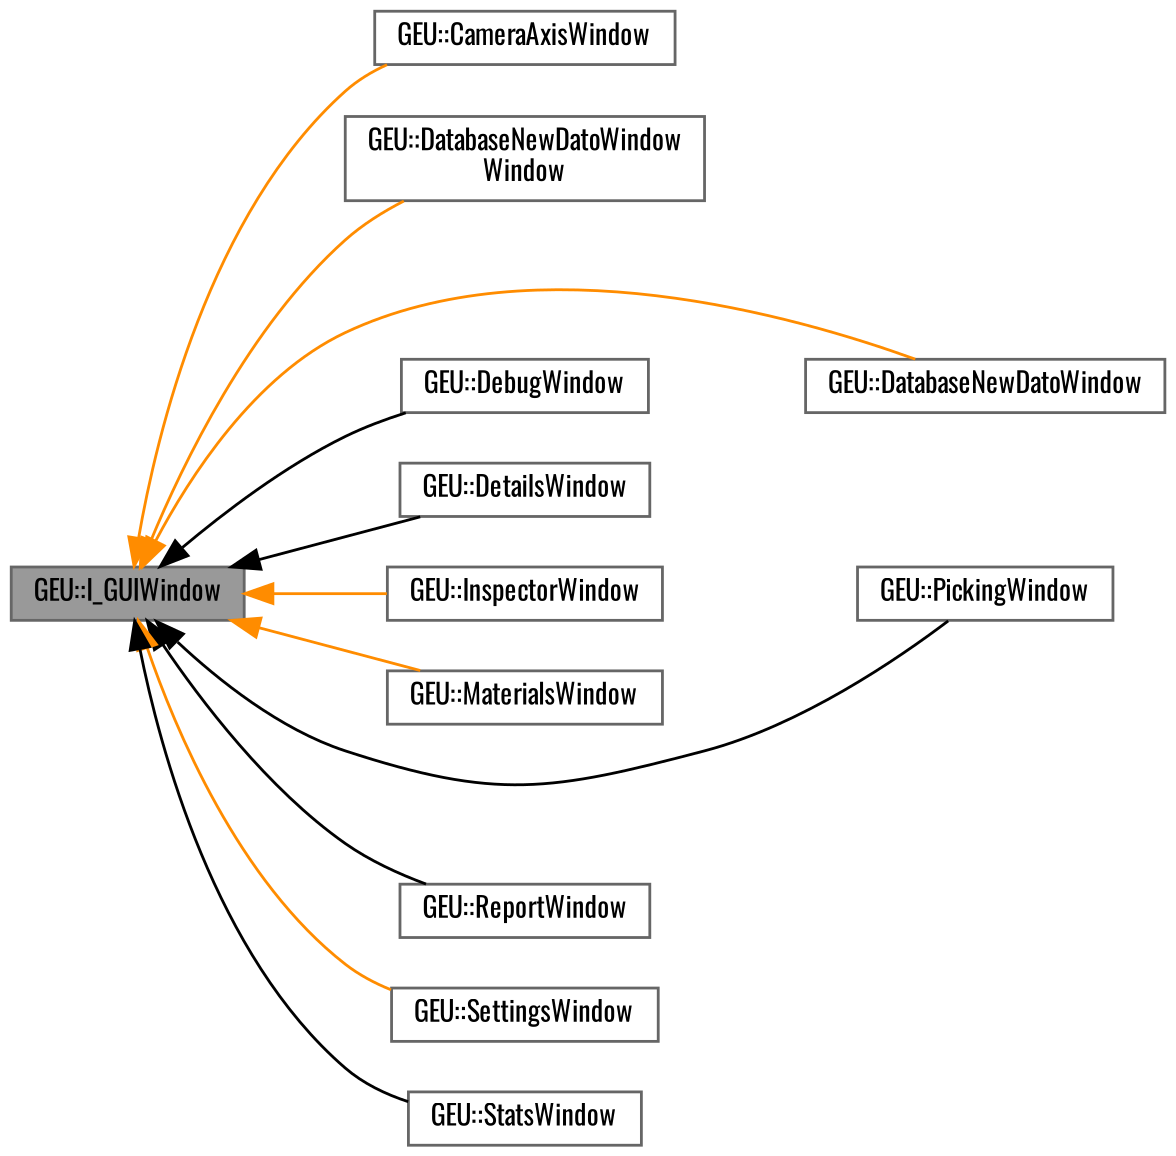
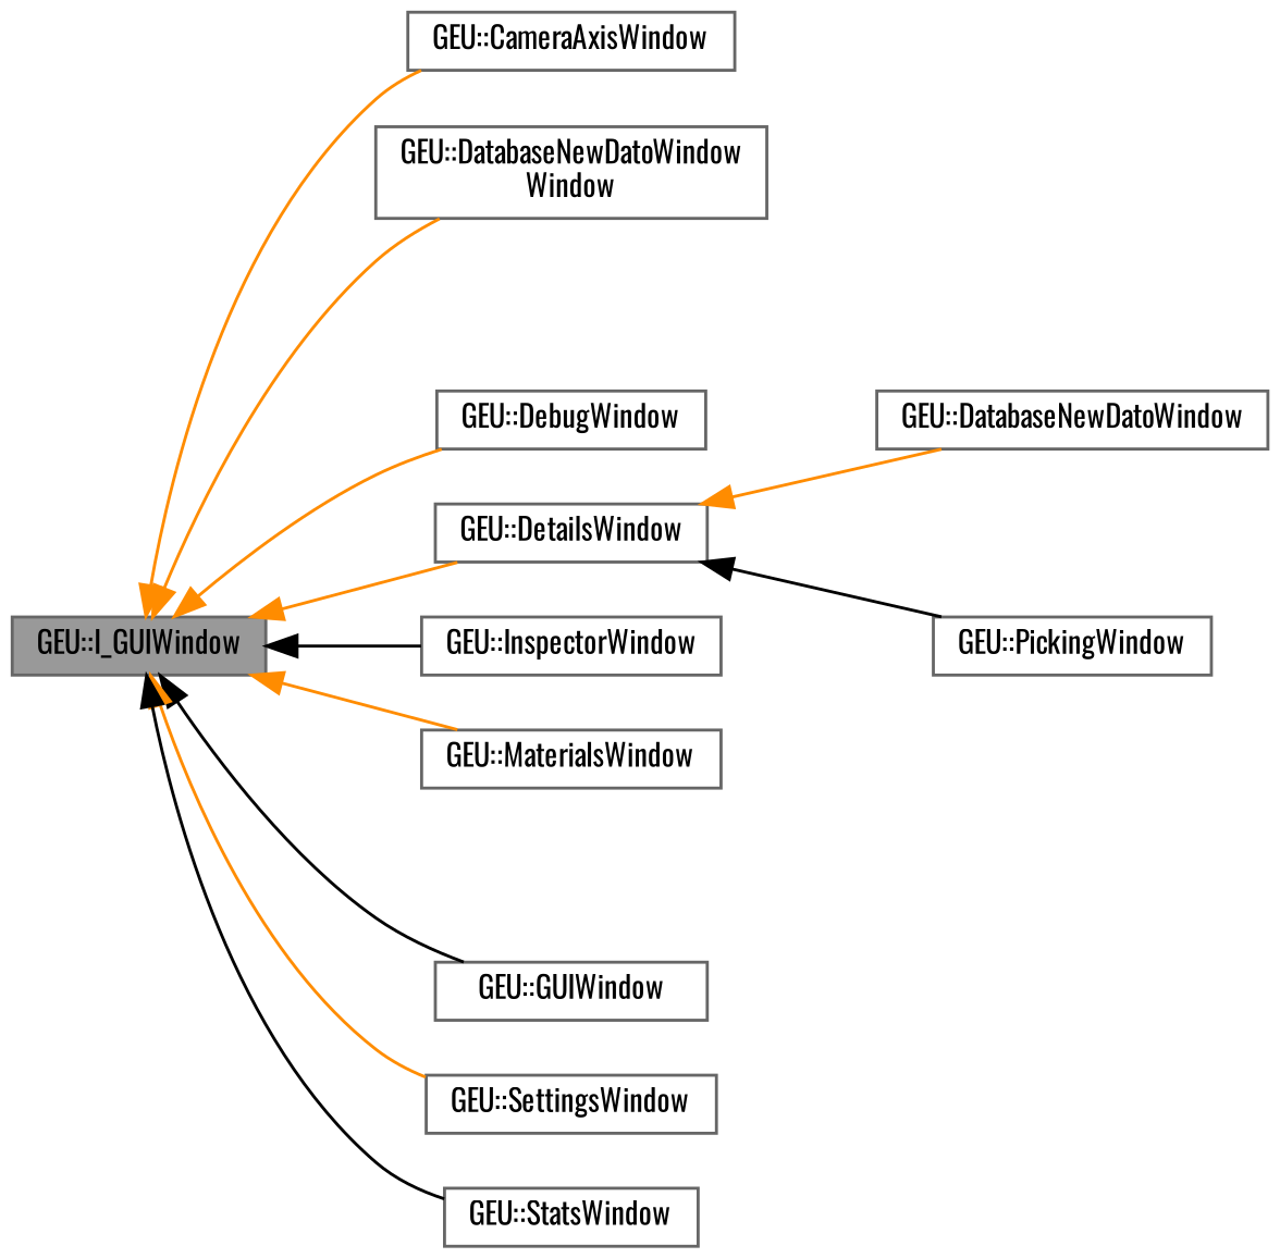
  digraph {
    fontname=Oswald
    rankdir=LR
    node [color=gray40 fillcolor=white fontname=Oswald fontsize=10 shape=box style=filled]
    edge [color=darkorange dir=back fontname=Oswald fontsize=10 labelfontname=Helvetica labelfontsize=10 style=solid]
    n1 [fillcolor=grey60 fontcolor=black height=0.2 label="GEU::I_GUIWindow" width=0.4]
    n2 [height=0.2 label="GEU::CameraAxisWindow" width=0.4]
    n3 [height=0.2 label="GEU::DatabaseNewDatoWindow\lWindow" width=0.4]
    n4 [height=0.2 label="GEU::DatabaseNewDatoWindow" width=0.4]
    n5 [height=0.2 label="GEU::DebugWindow" width=0.4]
    n6 [height=0.2 label="GEU::DetailsWindow" width=0.4]
    n7 [height=0.2 label="GEU::InspectorWindow" width=0.4]
    n8 [height=0.2 label="GEU::MaterialsWindow" width=0.4]
    n9 [height=0.2 label="GEU::PickingWindow" width=0.4]
-   n10 [height=0.2 label="GEU::ReportWindow" width=0.4]
+   n10 [height=0.2 label="GEU::GUIWindow" width=0.4]
    n11 [height=0.2 label="GEU::SettingsWindow" width=0.4]
    n12 [height=0.2 label="GEU::StatsWindow" width=0.4]
    n1 -> n2
    n1 -> n3
-   n1 -> n4
-   n1 -> n5 [color=black]
-   n1 -> n6 [color=black]
-   n1 -> n7
+   n6 -> n4
+   n1 -> n5
+   n1 -> n6
+   n1 -> n7 [color=black]
    n1 -> n8
-   n1 -> n9 [color=black]
+   n6 -> n9 [color=black]
    n1 -> n10 [color=black]
    n1 -> n11
    n1 -> n12 [color=black]
  }
